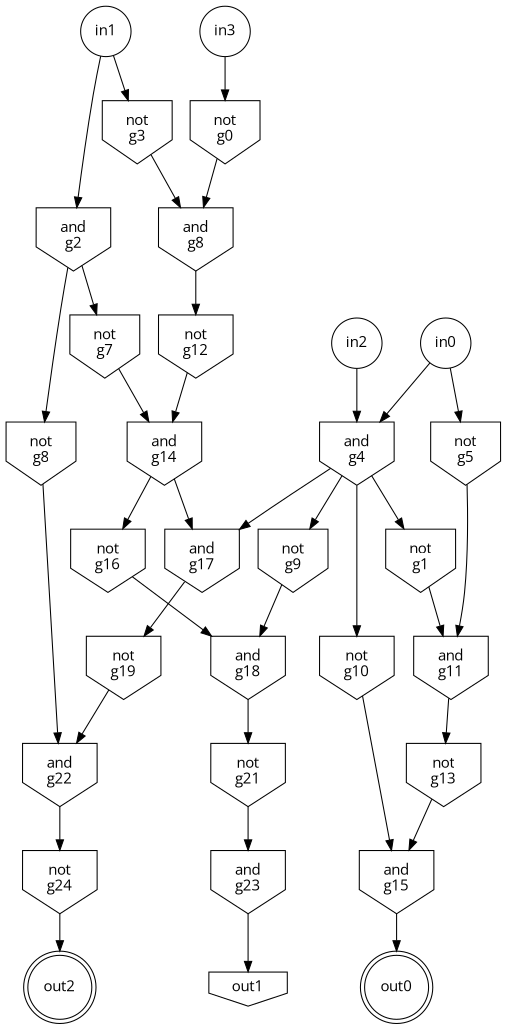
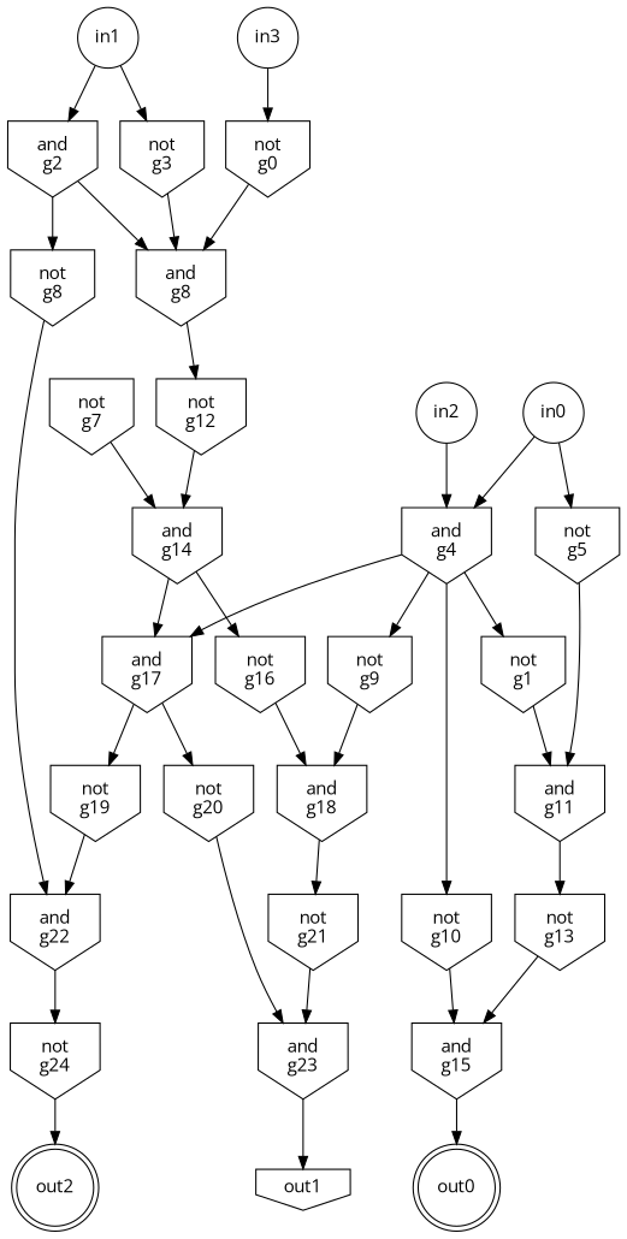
  strict digraph {
    fontname="Open Sans"
    node [fontname="Open Sans" shape=invhouse]
    edge [fontname="Open Sans"]
    n1 [label=in3 shape=circle]
    n2 [label="not\ng0"]
    n3 [label="and\ng8"]
    n4 [label="and\ng2"]
    n5 [label="not\ng8"]
    n6 [label="not\ng7"]
    n7 [label=in2 shape=circle]
    n8 [label="and\ng4"]
    n9 [label="not\ng1"]
    n10 [label="and\ng11"]
    n11 [label="not\ng9"]
    n12 [label="not\ng10"]
    n13 [label="and\ng17"]
    n14 [label=in1 shape=circle]
    n15 [label="not\ng3"]
    n16 [label=in0 shape=circle]
    n17 [label="not\ng5"]
    n18 [label="not\ng12"]
    n19 [label="not\ng13"]
    n20 [label="and\ng22"]
    n21 [label="and\ng14"]
    n22 [label="and\ng18"]
    n23 [label="and\ng15"]
    n24 [label="not\ng19"]
+   n25 [label="not\ng20"]
    n26 [label="not\ng24"]
    n27 [label="not\ng16"]
    n28 [label="not\ng21"]
    n29 [label=out0 shape=doublecircle]
    n30 [label="and\ng23"]
    n31 [label=out1]
    n32 [label=out2 shape=doublecircle]
    n1 -> n2
    n2 -> n3
    n3 -> n18
    n4 -> n5
-   n4 -> n6
+   n4 -> n3
    n5 -> n20
    n6 -> n21
    n7 -> n8
    n8 -> n9
    n8 -> n11
    n8 -> n12
    n8 -> n13
    n9 -> n10
    n10 -> n19
    n11 -> n22
    n12 -> n23
    n13 -> n24
+   n13 -> n25
    n14 -> n4
    n14 -> n15
    n15 -> n3
    n16 -> n8
    n16 -> n17
    n17 -> n10
    n18 -> n21
    n19 -> n23
    n20 -> n26
    n21 -> n13
    n21 -> n27
    n22 -> n28
    n23 -> n29
    n24 -> n20
+   n25 -> n30
    n26 -> n32
    n27 -> n22
    n28 -> n30
    n30 -> n31
  }
